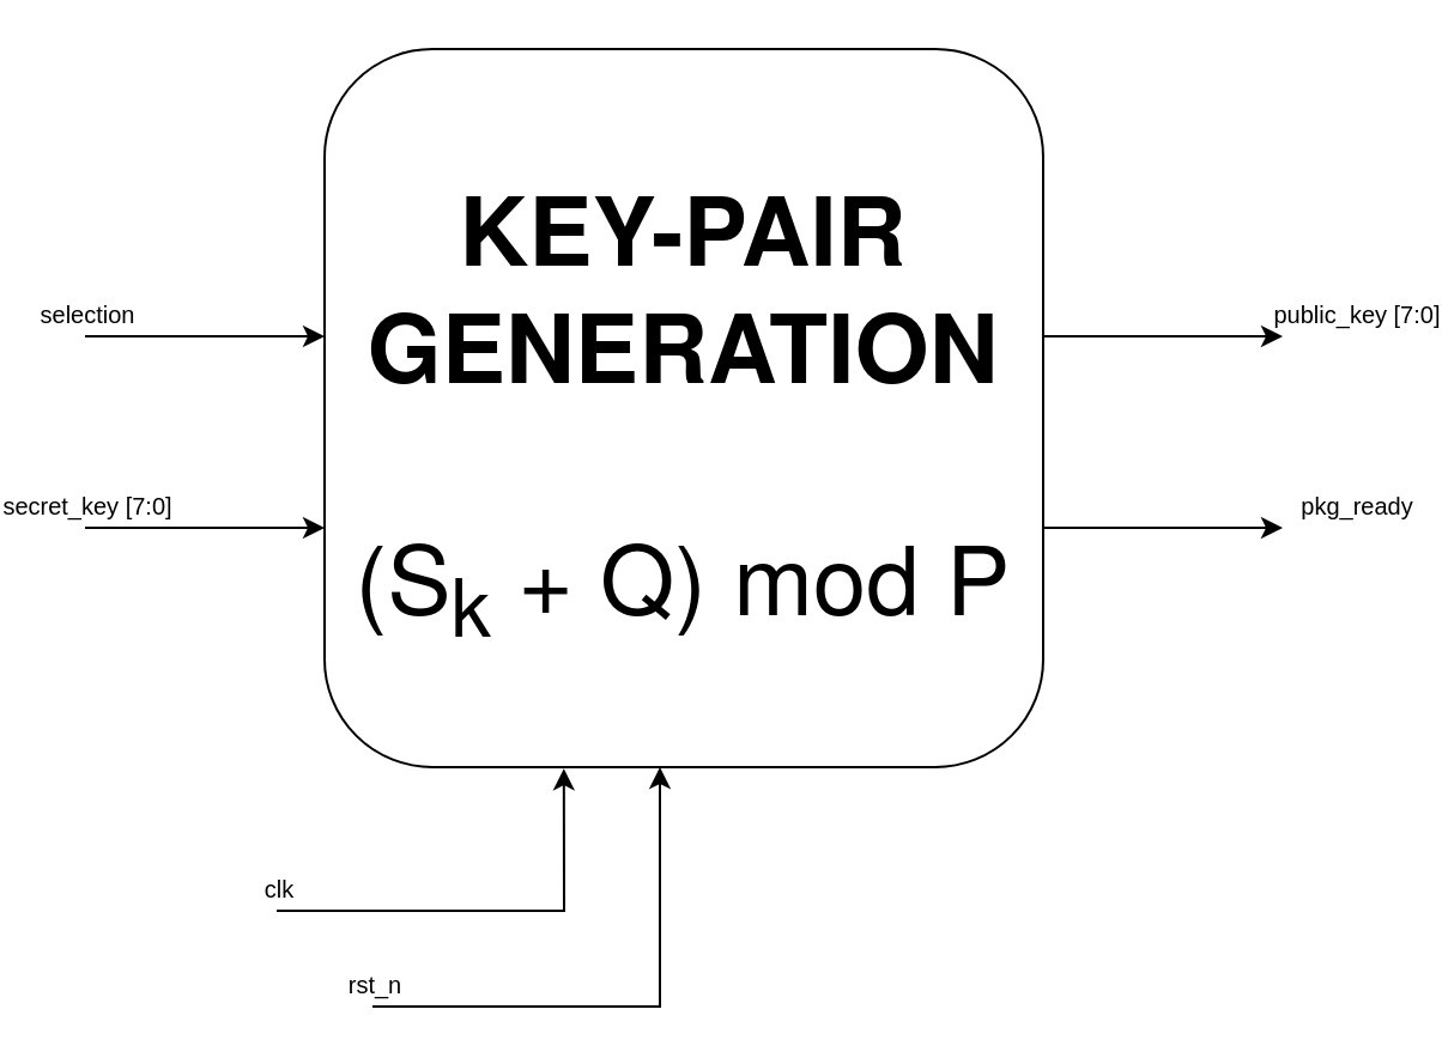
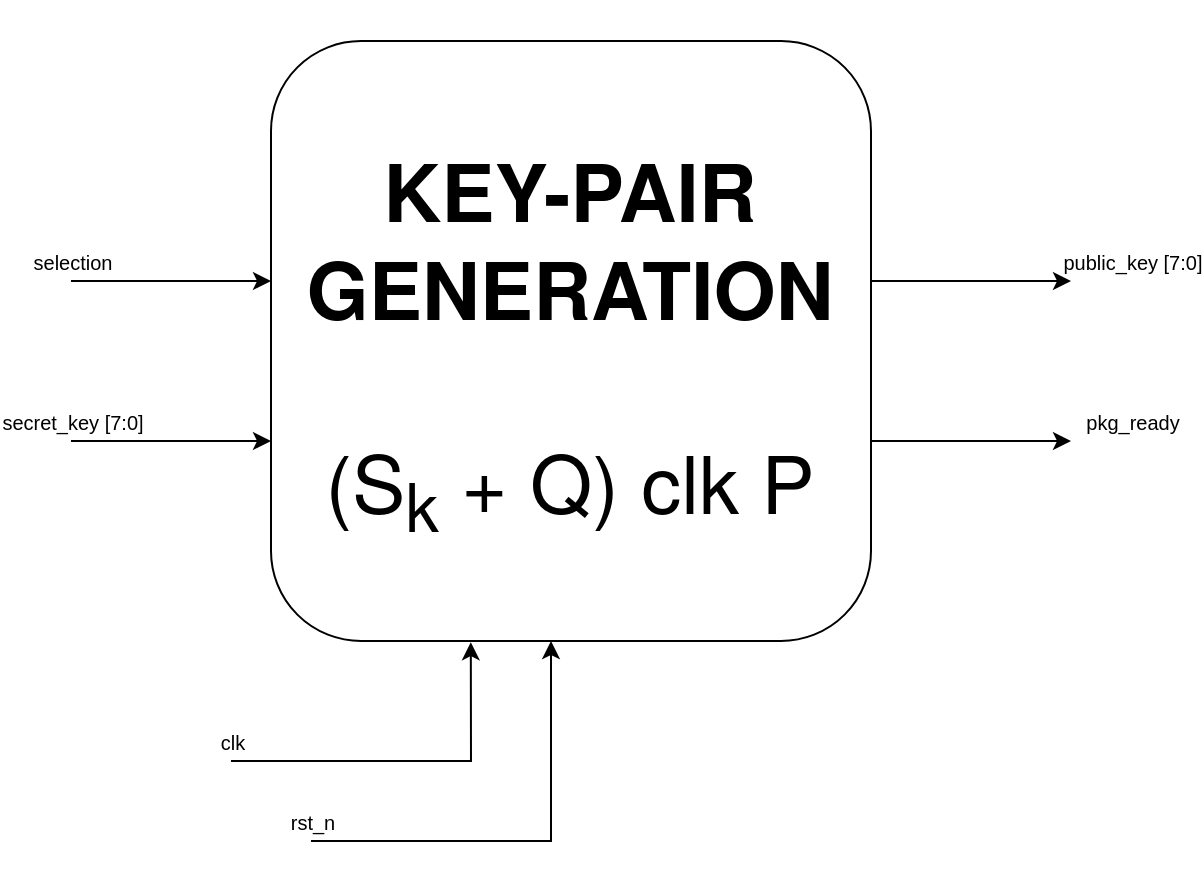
  <mxCell id="0" />
  <mxCell id="1" parent="0" />
  <mxCell id="2" value="" style="rounded=0;whiteSpace=wrap;html=1;" vertex="1" parent="1"><mxGeometry x="210" y="260" width="120" height="60" as="geometry" /></mxCell>
- <mxCell id="3" value="&lt;font data-font-src=&quot;https://fonts.googleapis.com/css?family=Helvetica+Neue&quot; face=&quot;Helvetica Neue&quot; style=&quot;font-size: 40px;&quot;&gt;&lt;b&gt;KEY-PAIR&lt;br&gt;GENERATION&lt;/b&gt;&lt;br&gt;&lt;br&gt;(S&lt;sub&gt;k&lt;/sub&gt; + Q) mod P&lt;br&gt;&lt;/font&gt;" style="whiteSpace=wrap;html=1;aspect=fixed;rounded=1;strokeWidth=1;" vertex="1" parent="1"><mxGeometry x="120" y="20" width="300" height="300" as="geometry" /></mxCell>
+ <mxCell id="3" value="&lt;font data-font-src=&quot;https://fonts.googleapis.com/css?family=Helvetica+Neue&quot; face=&quot;Helvetica Neue&quot; style=&quot;font-size: 40px;&quot;&gt;&lt;b&gt;KEY-PAIR&lt;br&gt;GENERATION&lt;/b&gt;&lt;br&gt;&lt;br&gt;(S&lt;sub&gt;k&lt;/sub&gt; + Q) clk P&lt;br&gt;&lt;/font&gt;" style="whiteSpace=wrap;html=1;aspect=fixed;rounded=1;strokeWidth=1;" vertex="1" parent="1"><mxGeometry x="120" y="20" width="300" height="300" as="geometry" /></mxCell>
  <mxCell id="4" value="" style="endArrow=classic;html=1;rounded=0;fontSize=40;entryX=0.333;entryY=1.002;entryDx=0;entryDy=0;entryPerimeter=0;" edge="1" parent="1" target="3"><mxGeometry relative="1" as="geometry"><mxPoint x="100" y="380" as="sourcePoint" /><mxPoint x="220" y="380" as="targetPoint" /><Array as="points"><mxPoint x="160" y="380" /><mxPoint x="220" y="380" /></Array></mxGeometry></mxCell>
  <mxCell id="5" value="clk" style="edgeLabel;resizable=0;html=1;align=center;verticalAlign=middle;rounded=1;strokeWidth=1;fontSize=10;" connectable="0" vertex="1" parent="4"><mxGeometry relative="1" as="geometry"><mxPoint x="-90" y="-10" as="offset" /></mxGeometry></mxCell>
  <mxCell id="6" value="" style="endArrow=classic;html=1;rounded=0;fontSize=40;" edge="1" parent="1"><mxGeometry relative="1" as="geometry"><mxPoint x="20" y="220" as="sourcePoint" /><mxPoint x="120" y="220" as="targetPoint" /></mxGeometry></mxCell>
  <mxCell id="7" value="secret_key [7:0]" style="edgeLabel;resizable=0;html=1;align=center;verticalAlign=middle;rounded=1;strokeWidth=1;fontSize=10;" connectable="0" vertex="1" parent="6"><mxGeometry relative="1" as="geometry"><mxPoint x="-50" y="-10" as="offset" /></mxGeometry></mxCell>
  <mxCell id="8" value="" style="endArrow=classic;html=1;rounded=0;fontSize=40;" edge="1" parent="1"><mxGeometry relative="1" as="geometry"><mxPoint x="20" y="140" as="sourcePoint" /><mxPoint x="120" y="140" as="targetPoint" /></mxGeometry></mxCell>
  <mxCell id="9" value="selection" style="edgeLabel;resizable=0;html=1;align=center;verticalAlign=middle;rounded=1;strokeWidth=1;fontSize=10;" connectable="0" vertex="1" parent="8"><mxGeometry relative="1" as="geometry"><mxPoint x="-50" y="-10" as="offset" /></mxGeometry></mxCell>
  <mxCell id="10" value="" style="endArrow=classic;html=1;rounded=0;fontSize=40;" edge="1" parent="1"><mxGeometry relative="1" as="geometry"><mxPoint x="140" y="420" as="sourcePoint" /><mxPoint x="260" y="320" as="targetPoint" /><Array as="points"><mxPoint x="260" y="420" /></Array></mxGeometry></mxCell>
  <mxCell id="11" value="rst_n" style="edgeLabel;resizable=0;html=1;align=center;verticalAlign=middle;rounded=1;strokeWidth=1;fontSize=10;" connectable="0" vertex="1" parent="10"><mxGeometry relative="1" as="geometry"><mxPoint x="-110" y="-10" as="offset" /></mxGeometry></mxCell>
  <mxCell id="12" value="" style="endArrow=classic;html=1;rounded=0;fontSize=40;" edge="1" parent="1"><mxGeometry relative="1" as="geometry"><mxPoint x="420" y="220" as="sourcePoint" /><mxPoint x="520" y="220" as="targetPoint" /></mxGeometry></mxCell>
  <mxCell id="13" value="pkg_ready" style="edgeLabel;resizable=0;html=1;align=center;verticalAlign=middle;rounded=1;strokeWidth=1;fontSize=10;" connectable="0" vertex="1" parent="12"><mxGeometry relative="1" as="geometry"><mxPoint x="80" y="-10" as="offset" /></mxGeometry></mxCell>
  <mxCell id="14" value="" style="endArrow=classic;html=1;rounded=0;fontSize=40;" edge="1" parent="1"><mxGeometry relative="1" as="geometry"><mxPoint x="420" y="140" as="sourcePoint" /><mxPoint x="520" y="140" as="targetPoint" /></mxGeometry></mxCell>
  <mxCell id="15" value="public_key [7:0]" style="edgeLabel;resizable=0;html=1;align=center;verticalAlign=middle;rounded=1;strokeWidth=1;fontSize=10;" connectable="0" vertex="1" parent="14"><mxGeometry relative="1" as="geometry"><mxPoint x="80" y="-10" as="offset" /></mxGeometry></mxCell>
